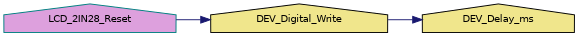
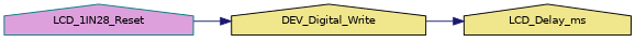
  digraph {
    rankdir=LR
    node [color=black fillcolor=khaki fontname=Helvetica fontsize=10 shape=house style=filled]
    edge [color=midnightblue fontname=Helvetica fontsize=10 labelfontname=Helvetica labelfontsize=10 style=solid]
-   n1 [color=teal fillcolor=plum fontcolor=black height=0.2 label=LCD_2IN28_Reset width=0.4]
+   n1 [color=teal fillcolor=plum fontcolor=black height=0.2 label=LCD_1IN28_Reset width=0.4]
    n2 [height=0.2 label=DEV_Digital_Write width=0.4]
-   n3 [height=0.2 label=DEV_Delay_ms width=0.4]
+   n3 [height=0.2 label=LCD_Delay_ms width=0.4]
    n1 -> n2
    n2 -> n3
  }
